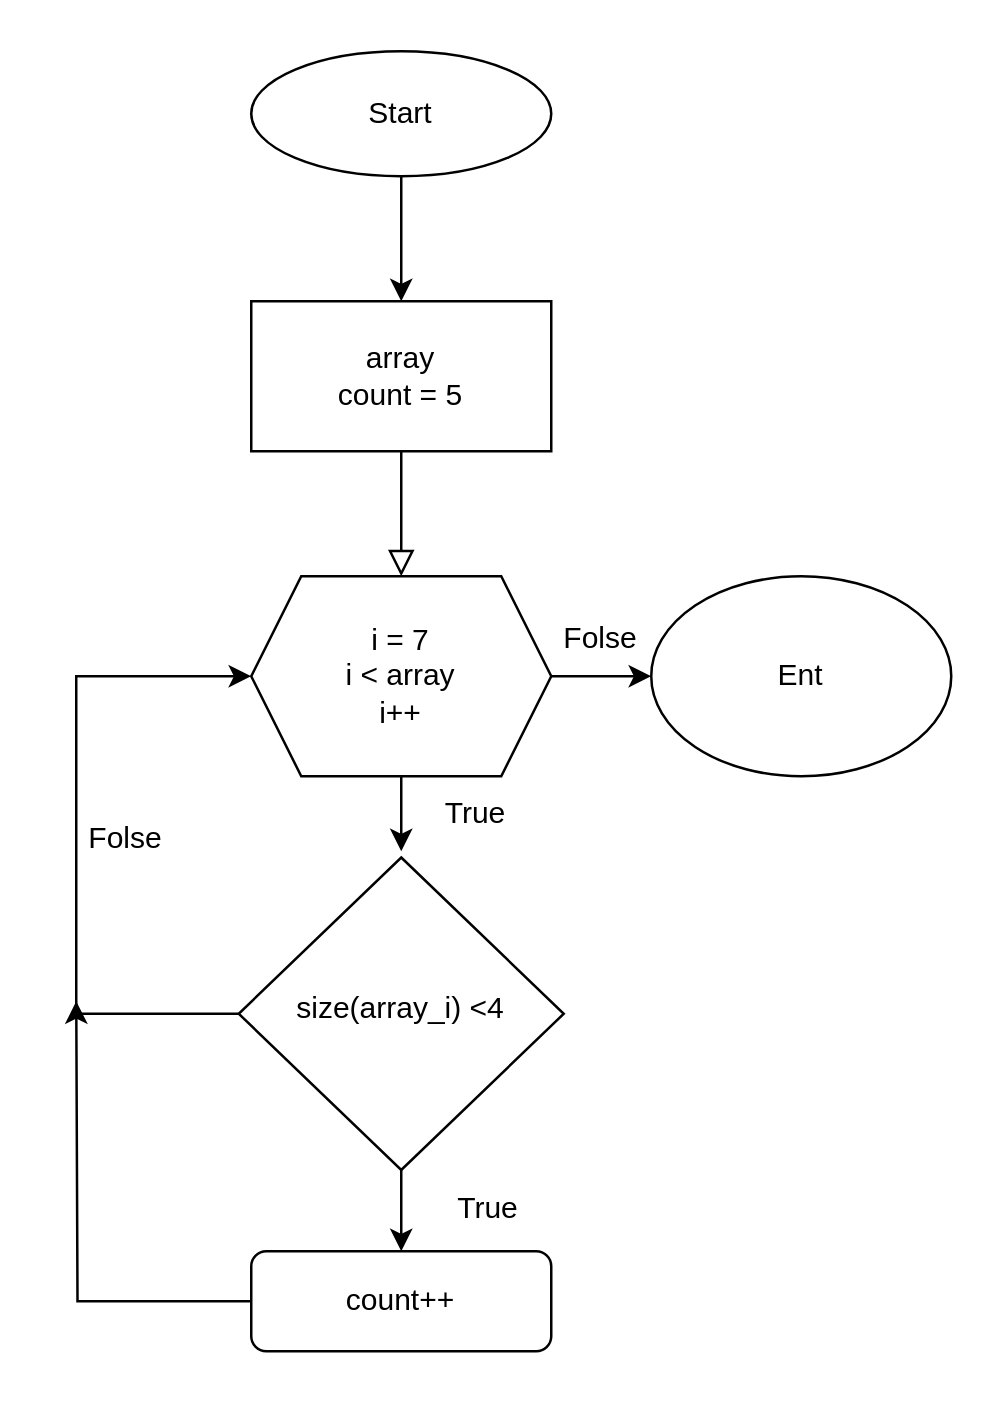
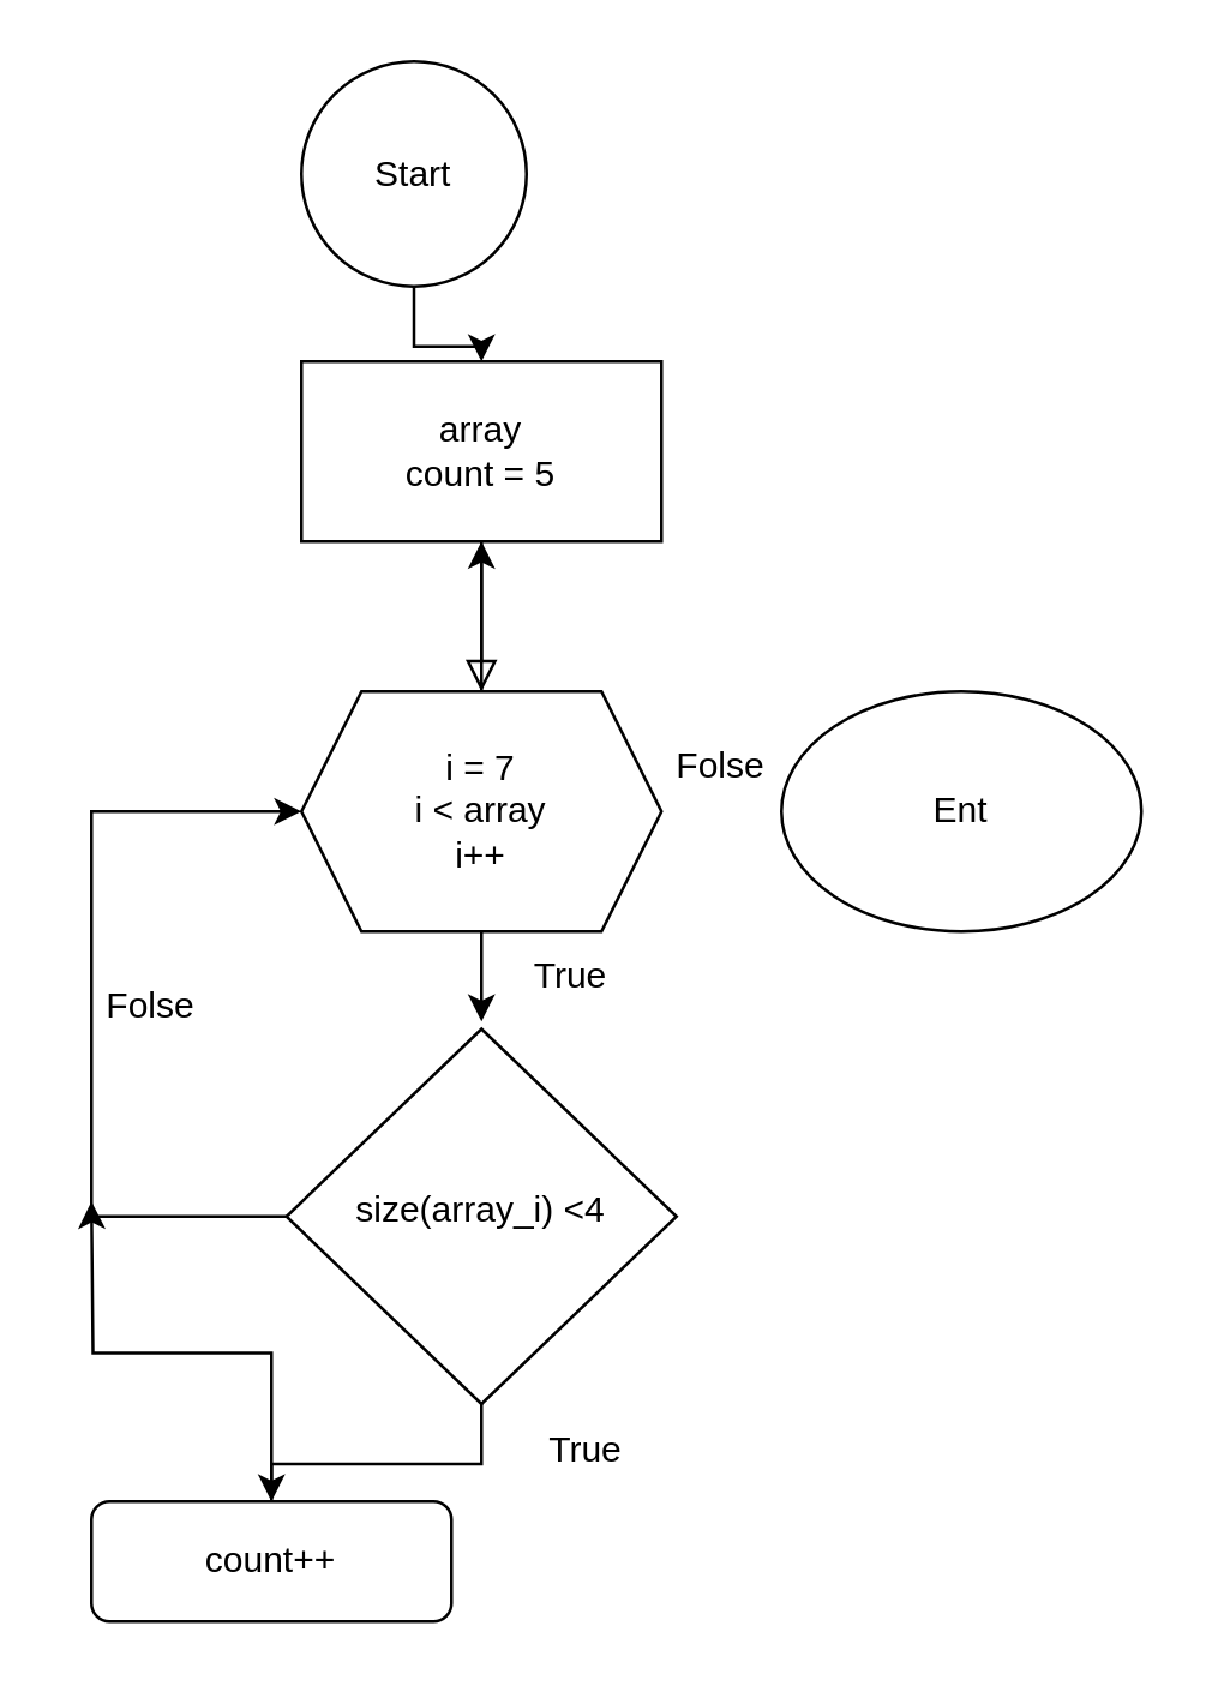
  <mxCell id="0" />
  <mxCell id="1" parent="0" />
  <mxCell id="2" value="" style="rounded=0;html=1;jettySize=auto;orthogonalLoop=1;fontSize=11;endArrow=block;endFill=0;endSize=8;strokeWidth=1;shadow=0;labelBackgroundColor=none;edgeStyle=orthogonalEdgeStyle;" parent="1" edge="1"><mxGeometry relative="1" as="geometry"><mxPoint x="160" y="180" as="sourcePoint" /><mxPoint x="160" y="230" as="targetPoint" /></mxGeometry></mxCell>
  <mxCell id="3" style="edgeStyle=orthogonalEdgeStyle;rounded=0;orthogonalLoop=1;jettySize=auto;html=1;entryX=0;entryY=0.5;entryDx=0;entryDy=0;" edge="1" parent="1" source="5" target="12"><mxGeometry relative="1" as="geometry"><Array as="points"><mxPoint x="30" y="405" /><mxPoint x="30" y="270" /></Array></mxGeometry></mxCell>
  <mxCell id="4" style="edgeStyle=orthogonalEdgeStyle;rounded=0;orthogonalLoop=1;jettySize=auto;html=1;entryX=0.5;entryY=0;entryDx=0;entryDy=0;" edge="1" parent="1" source="5" target="7"><mxGeometry relative="1" as="geometry" /></mxCell>
  <mxCell id="5" value="size(array_i) &amp;lt;4" style="rhombus;whiteSpace=wrap;html=1;shadow=0;fontFamily=Helvetica;fontSize=12;align=center;strokeWidth=1;spacing=6;spacingTop=-4;" parent="1" vertex="1"><mxGeometry x="95" y="342.5" width="130" height="125" as="geometry" /></mxCell>
  <mxCell id="6" style="edgeStyle=orthogonalEdgeStyle;rounded=0;orthogonalLoop=1;jettySize=auto;html=1;" edge="1" parent="1" source="7"><mxGeometry relative="1" as="geometry"><mxPoint x="30" y="400" as="targetPoint" /></mxGeometry></mxCell>
- <mxCell id="7" value="count++" style="rounded=1;whiteSpace=wrap;html=1;fontSize=12;glass=0;strokeWidth=1;shadow=0;" parent="1" vertex="1"><mxGeometry x="100" y="500" width="120" height="40" as="geometry" /></mxCell>
+ <mxCell id="7" value="count++" style="rounded=1;whiteSpace=wrap;html=1;fontSize=12;glass=0;strokeWidth=1;shadow=0;" parent="1" vertex="1"><mxGeometry x="30" y="500" width="120" height="40" as="geometry" /></mxCell>
  <mxCell id="8" value="array&lt;br&gt;count = 5" style="rounded=0;whiteSpace=wrap;html=1;" vertex="1" parent="1"><mxGeometry x="100" y="120" width="120" height="60" as="geometry" /></mxCell>
  <mxCell id="9" value="" style="edgeStyle=orthogonalEdgeStyle;rounded=0;orthogonalLoop=1;jettySize=auto;html=1;" edge="1" parent="1" source="10" target="8"><mxGeometry relative="1" as="geometry" /></mxCell>
- <mxCell id="10" value="Start" style="ellipse;whiteSpace=wrap;html=1;" vertex="1" parent="1"><mxGeometry x="100" y="20" width="120" height="50" as="geometry" /></mxCell>
- <mxCell id="11" style="edgeStyle=orthogonalEdgeStyle;rounded=0;orthogonalLoop=1;jettySize=auto;html=1;entryX=0;entryY=0.5;entryDx=0;entryDy=0;" edge="1" parent="1" source="12" target="13"><mxGeometry relative="1" as="geometry" /></mxCell>
+ <mxCell id="10" value="Start" style="ellipse;whiteSpace=wrap;html=1;" vertex="1" parent="1"><mxGeometry x="100" y="20" width="75" height="75" as="geometry" /></mxCell>
+ <mxCell id="11" style="edgeStyle=orthogonalEdgeStyle;rounded=0;orthogonalLoop=1;jettySize=auto;html=1;" edge="1" parent="1" source="12" target="8"><mxGeometry relative="1" as="geometry" /></mxCell>
  <mxCell id="12" value="i = 7&lt;br&gt;i &amp;lt; array&lt;br&gt;i++" style="shape=hexagon;perimeter=hexagonPerimeter2;whiteSpace=wrap;html=1;fixedSize=1;" vertex="1" parent="1"><mxGeometry x="100" y="230" width="120" height="80" as="geometry" /></mxCell>
  <mxCell id="13" value="Ent" style="ellipse;whiteSpace=wrap;html=1;" vertex="1" parent="1"><mxGeometry x="260" y="230" width="120" height="80" as="geometry" /></mxCell>
  <mxCell id="14" value="True" style="text;html=1;strokeColor=none;fillColor=none;align=center;verticalAlign=middle;whiteSpace=wrap;rounded=0;" vertex="1" parent="1"><mxGeometry x="160" y="310" width="60" height="30" as="geometry" /></mxCell>
  <mxCell id="15" style="edgeStyle=orthogonalEdgeStyle;rounded=0;orthogonalLoop=1;jettySize=auto;html=1;exitX=0;exitY=0;exitDx=0;exitDy=0;entryX=0;entryY=1;entryDx=0;entryDy=0;" edge="1" parent="1" source="14" target="14"><mxGeometry relative="1" as="geometry" /></mxCell>
  <mxCell id="16" value="True" style="text;html=1;strokeColor=none;fillColor=none;align=center;verticalAlign=middle;whiteSpace=wrap;rounded=0;" vertex="1" parent="1"><mxGeometry x="165" y="467.5" width="60" height="30" as="geometry" /></mxCell>
  <mxCell id="17" value="Folse" style="text;html=1;strokeColor=none;fillColor=none;align=center;verticalAlign=middle;whiteSpace=wrap;rounded=0;" vertex="1" parent="1"><mxGeometry x="20" y="320" width="60" height="30" as="geometry" /></mxCell>
  <mxCell id="18" value="Folse" style="text;html=1;strokeColor=none;fillColor=none;align=center;verticalAlign=middle;whiteSpace=wrap;rounded=0;" vertex="1" parent="1"><mxGeometry x="210" y="240" width="60" height="30" as="geometry" /></mxCell>
